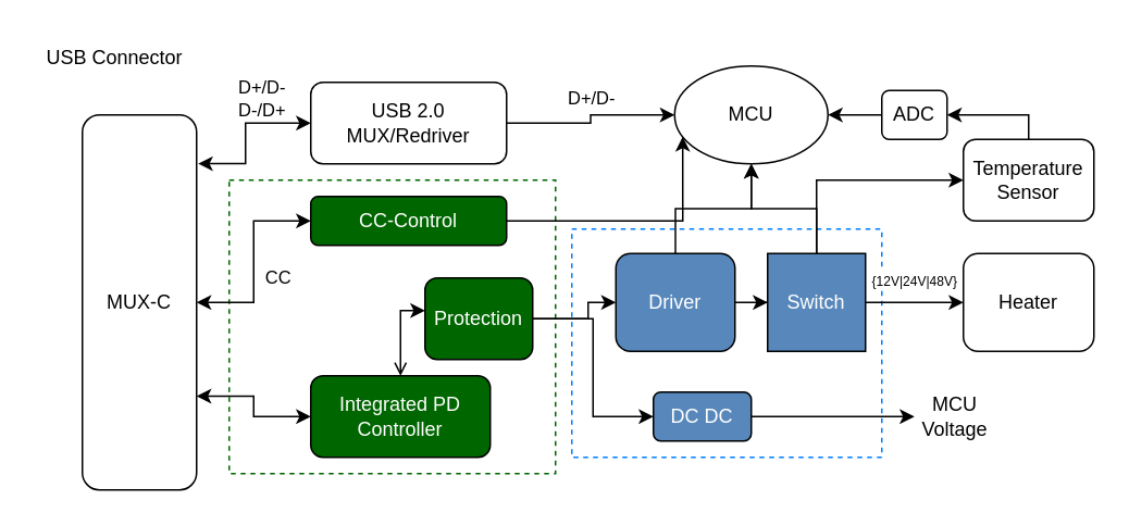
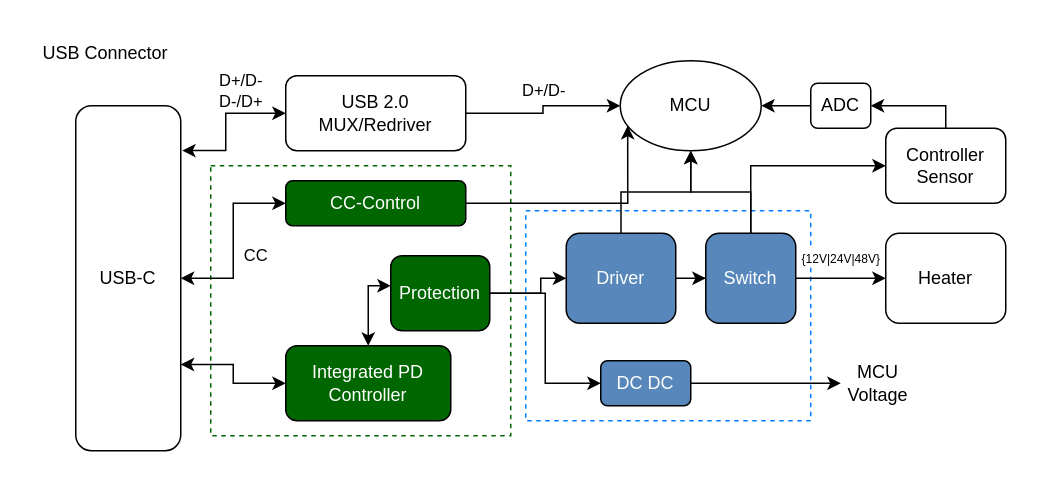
  <mxCell id="0" />
  <mxCell id="1" parent="0" />
  <mxCell id="2" value="" style="rounded=0;whiteSpace=wrap;html=1;fillColor=none;dashed=1;strokeColor=#007FFF;" vertex="1" parent="1"><mxGeometry x="350" y="140" width="190" height="140" as="geometry" /></mxCell>
  <mxCell id="3" value="" style="rounded=0;whiteSpace=wrap;html=1;fillColor=none;dashed=1;strokeColor=#006600;" vertex="1" parent="1"><mxGeometry x="140" y="110" width="200" height="180" as="geometry" /></mxCell>
- <mxCell id="4" value="MUX-C" style="rounded=1;whiteSpace=wrap;html=1;" vertex="1" parent="1"><mxGeometry x="50" y="70" width="70" height="230" as="geometry" /></mxCell>
+ <mxCell id="4" value="USB-C" style="rounded=1;whiteSpace=wrap;html=1;" vertex="1" parent="1"><mxGeometry x="50" y="70" width="70" height="230" as="geometry" /></mxCell>
  <mxCell id="5" value="D+/D-&lt;br&gt;D-/D+" style="edgeStyle=orthogonalEdgeStyle;rounded=0;orthogonalLoop=1;jettySize=auto;html=1;entryX=1.013;entryY=0.13;entryDx=0;entryDy=0;entryPerimeter=0;startArrow=classic;startFill=1;endArrow=classic;endFill=1;exitX=0;exitY=0.5;exitDx=0;exitDy=0;" edge="1" parent="1" source="7" target="4"><mxGeometry x="-0.362" y="-15" relative="1" as="geometry"><mxPoint x="130" y="100" as="targetPoint" /><Array as="points"><mxPoint x="150" y="75" /><mxPoint x="150" y="100" /></Array><mxPoint as="offset" /></mxGeometry></mxCell>
  <mxCell id="6" value="D+/D-" style="edgeStyle=orthogonalEdgeStyle;rounded=0;orthogonalLoop=1;jettySize=auto;html=1;entryX=0;entryY=0.5;entryDx=0;entryDy=0;" edge="1" parent="1" source="7" target="18"><mxGeometry x="0.053" y="10" relative="1" as="geometry"><mxPoint as="offset" /></mxGeometry></mxCell>
  <mxCell id="7" value="USB 2.0 MUX/Redriver" style="rounded=1;whiteSpace=wrap;html=1;" vertex="1" parent="1"><mxGeometry x="190" y="50" width="120" height="50" as="geometry" /></mxCell>
  <mxCell id="8" value="CC" style="edgeStyle=orthogonalEdgeStyle;rounded=0;orthogonalLoop=1;jettySize=auto;html=1;endArrow=classic;endFill=1;startArrow=classic;startFill=1;" edge="1" parent="1" source="10" target="4"><mxGeometry x="0.167" y="15" relative="1" as="geometry"><mxPoint as="offset" /></mxGeometry></mxCell>
  <mxCell id="9" style="edgeStyle=orthogonalEdgeStyle;rounded=0;orthogonalLoop=1;jettySize=auto;html=1;entryX=0;entryY=0.75;entryDx=0;entryDy=0;" edge="1" parent="1" source="10" target="18"><mxGeometry relative="1" as="geometry" /></mxCell>
  <mxCell id="10" value="CC-Control" style="rounded=1;whiteSpace=wrap;html=1;fillColor=#006600;fontColor=#ffffff;" vertex="1" parent="1"><mxGeometry x="190" y="120" width="120" height="30" as="geometry" /></mxCell>
  <mxCell id="11" value="USB Connector" style="text;html=1;strokeColor=none;fillColor=none;align=center;verticalAlign=middle;whiteSpace=wrap;rounded=0;" vertex="1" parent="1"><mxGeometry x="20" y="20" width="100" height="30" as="geometry" /></mxCell>
  <mxCell id="12" value="" style="edgeStyle=orthogonalEdgeStyle;rounded=0;orthogonalLoop=1;jettySize=auto;html=1;entryX=1;entryY=0.75;entryDx=0;entryDy=0;startArrow=classic;startFill=1;" edge="1" parent="1" source="13" target="4"><mxGeometry x="0.2" y="17" relative="1" as="geometry"><mxPoint x="15" y="-9" as="offset" /></mxGeometry></mxCell>
  <mxCell id="13" value="Integrated PD Controller" style="rounded=1;whiteSpace=wrap;html=1;fillColor=#006600;fontColor=#ffffff;" vertex="1" parent="1"><mxGeometry x="190" y="230" width="110" height="50" as="geometry" /></mxCell>
- <mxCell id="14" style="edgeStyle=orthogonalEdgeStyle;rounded=0;orthogonalLoop=1;jettySize=auto;html=1;startArrow=classic;startFill=1;endArrow=open;" edge="1" parent="1" source="17" target="13"><mxGeometry relative="1" as="geometry"><Array as="points"><mxPoint x="245" y="190" /></Array></mxGeometry></mxCell>
+ <mxCell id="14" style="edgeStyle=orthogonalEdgeStyle;rounded=0;orthogonalLoop=1;jettySize=auto;html=1;startArrow=classic;startFill=1;" edge="1" parent="1" source="17" target="13"><mxGeometry relative="1" as="geometry"><Array as="points"><mxPoint x="245" y="190" /></Array></mxGeometry></mxCell>
  <mxCell id="15" style="edgeStyle=orthogonalEdgeStyle;rounded=0;orthogonalLoop=1;jettySize=auto;html=1;entryX=0;entryY=0.5;entryDx=0;entryDy=0;" edge="1" parent="1" source="17" target="27"><mxGeometry relative="1" as="geometry" /></mxCell>
  <mxCell id="16" style="edgeStyle=orthogonalEdgeStyle;rounded=0;orthogonalLoop=1;jettySize=auto;html=1;" edge="1" parent="1" source="17" target="21"><mxGeometry relative="1" as="geometry"><Array as="points"><mxPoint x="360" y="195" /><mxPoint x="360" y="185" /></Array></mxGeometry></mxCell>
  <mxCell id="17" value="Protection" style="rounded=1;whiteSpace=wrap;html=1;fillColor=#006600;fontColor=#ffffff;" vertex="1" parent="1"><mxGeometry x="260" y="170" width="66" height="50" as="geometry" /></mxCell>
  <mxCell id="18" value="MCU" style="ellipse;whiteSpace=wrap;html=1;" vertex="1" parent="1"><mxGeometry x="413" y="40" width="94" height="60" as="geometry" /></mxCell>
  <mxCell id="19" style="edgeStyle=orthogonalEdgeStyle;rounded=0;orthogonalLoop=1;jettySize=auto;html=1;" edge="1" parent="1" source="21" target="18"><mxGeometry relative="1" as="geometry" /></mxCell>
  <mxCell id="20" style="edgeStyle=orthogonalEdgeStyle;rounded=0;orthogonalLoop=1;jettySize=auto;html=1;" edge="1" parent="1" source="21" target="25"><mxGeometry relative="1" as="geometry" /></mxCell>
  <mxCell id="21" value="Driver" style="rounded=1;whiteSpace=wrap;html=1;fillColor=#5888bb;strokeColor=#000000;fontColor=#FFFFFF;" vertex="1" parent="1"><mxGeometry x="377" y="155" width="73" height="60" as="geometry" /></mxCell>
  <mxCell id="22" style="edgeStyle=orthogonalEdgeStyle;rounded=0;orthogonalLoop=1;jettySize=auto;html=1;" edge="1" parent="1" source="25" target="18"><mxGeometry relative="1" as="geometry" /></mxCell>
  <mxCell id="23" style="edgeStyle=orthogonalEdgeStyle;rounded=0;orthogonalLoop=1;jettySize=auto;html=1;" edge="1" parent="1" source="25" target="33"><mxGeometry relative="1" as="geometry" /></mxCell>
  <mxCell id="24" value="&lt;font style=&quot;font-size: 8px;&quot;&gt;{12V|24V|48V}&lt;/font&gt;" style="edgeLabel;html=1;align=center;verticalAlign=middle;resizable=0;points=[];" vertex="1" connectable="0" parent="23"><mxGeometry x="0.046" y="-2" relative="1" as="geometry"><mxPoint x="-2" y="-17" as="offset" /></mxGeometry></mxCell>
- <mxCell id="25" value="Switch" style="whiteSpace=wrap;html=1;fillColor=#5888bb;strokeColor=#000000;fontColor=#FFFFFF;rounded=0;" vertex="1" parent="1"><mxGeometry x="470" y="155" width="60" height="60" as="geometry" /></mxCell>
+ <mxCell id="25" value="Switch" style="rounded=1;whiteSpace=wrap;html=1;fillColor=#5888bb;strokeColor=#000000;fontColor=#FFFFFF;" vertex="1" parent="1"><mxGeometry x="470" y="155" width="60" height="60" as="geometry" /></mxCell>
  <mxCell id="26" style="edgeStyle=orthogonalEdgeStyle;rounded=0;orthogonalLoop=1;jettySize=auto;html=1;" edge="1" parent="1" source="27"><mxGeometry relative="1" as="geometry"><mxPoint x="560" y="255" as="targetPoint" /></mxGeometry></mxCell>
  <mxCell id="27" value="DC DC" style="rounded=1;whiteSpace=wrap;html=1;fillColor=#5888bb;strokeColor=#000000;fontColor=#FFFFFF;" vertex="1" parent="1"><mxGeometry x="400" y="240" width="60" height="30" as="geometry" /></mxCell>
  <mxCell id="28" style="edgeStyle=orthogonalEdgeStyle;rounded=0;orthogonalLoop=1;jettySize=auto;html=1;" edge="1" parent="1" source="29" target="18"><mxGeometry relative="1" as="geometry" /></mxCell>
  <mxCell id="29" value="ADC" style="rounded=1;whiteSpace=wrap;html=1;" vertex="1" parent="1"><mxGeometry x="540" y="55" width="40" height="30" as="geometry" /></mxCell>
  <mxCell id="30" style="edgeStyle=orthogonalEdgeStyle;rounded=0;orthogonalLoop=1;jettySize=auto;html=1;entryX=1;entryY=0.5;entryDx=0;entryDy=0;" edge="1" parent="1" source="32" target="29"><mxGeometry relative="1" as="geometry"><Array as="points"><mxPoint x="630" y="70" /></Array></mxGeometry></mxCell>
  <mxCell id="31" style="edgeStyle=orthogonalEdgeStyle;rounded=0;orthogonalLoop=1;jettySize=auto;html=1;startArrow=classic;startFill=1;endArrow=none;endFill=0;" edge="1" parent="1" source="32" target="25"><mxGeometry relative="1" as="geometry" /></mxCell>
- <mxCell id="32" value="Temperature Sensor" style="rounded=1;whiteSpace=wrap;html=1;" vertex="1" parent="1"><mxGeometry x="590" y="85" width="80" height="50" as="geometry" /></mxCell>
+ <mxCell id="32" value="Controller Sensor" style="rounded=1;whiteSpace=wrap;html=1;" vertex="1" parent="1"><mxGeometry x="590" y="85" width="80" height="50" as="geometry" /></mxCell>
  <mxCell id="33" value="Heater" style="rounded=1;whiteSpace=wrap;html=1;" vertex="1" parent="1"><mxGeometry x="590" y="155" width="80" height="60" as="geometry" /></mxCell>
  <mxCell id="34" value="MCU&lt;br&gt;Voltage" style="text;html=1;strokeColor=none;fillColor=none;align=center;verticalAlign=middle;whiteSpace=wrap;rounded=0;" vertex="1" parent="1"><mxGeometry x="560" y="240" width="50" height="30" as="geometry" /></mxCell>
